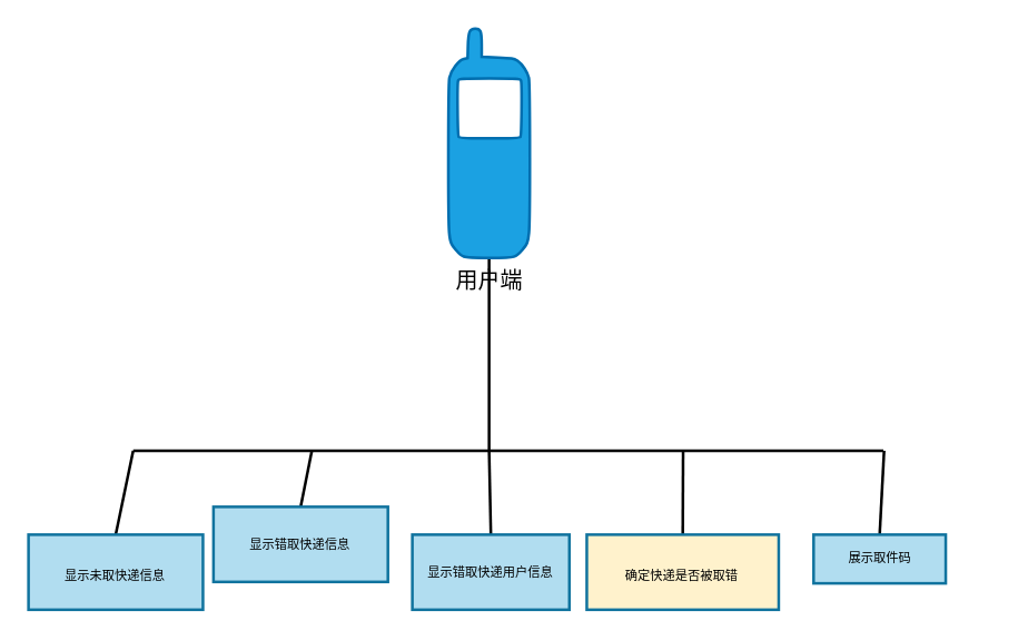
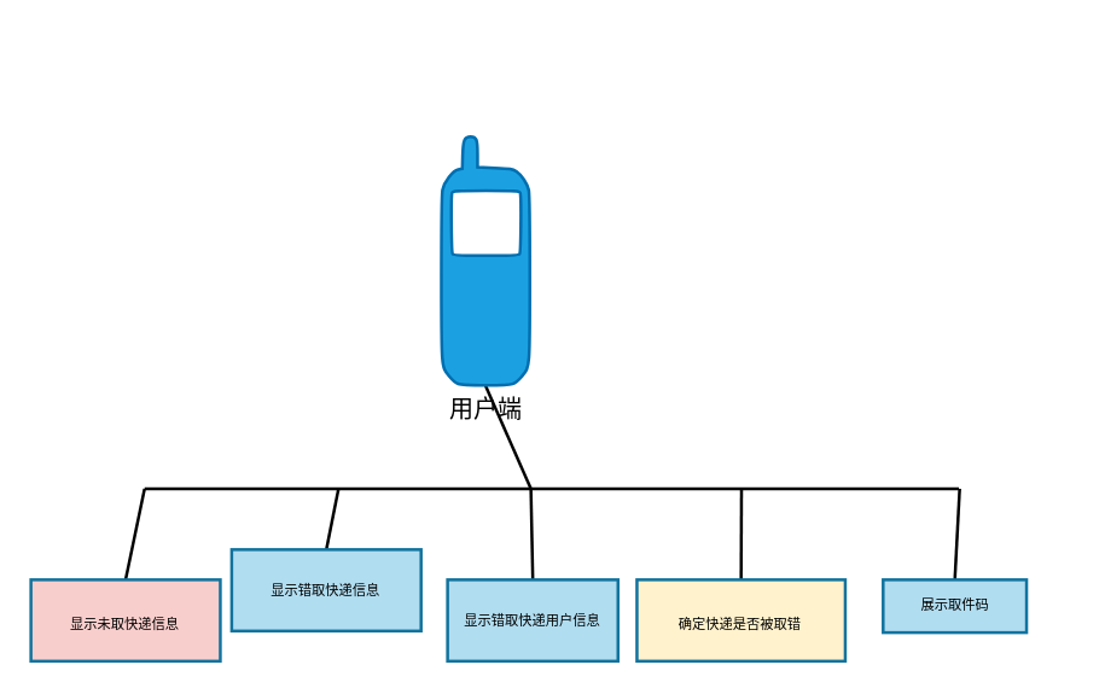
  <mxCell id="0" />
  <mxCell id="1" parent="0" />
  <mxCell id="2" value="" style="group" vertex="1" connectable="0" parent="1"><mxGeometry x="20" y="20" width="690" height="417.75" as="geometry" /></mxCell>
  <mxCell id="3" style="edgeStyle=none;html=1;exitX=0.5;exitY=0;exitDx=0;exitDy=0;fontSize=9;endArrow=none;endFill=0;strokeWidth=2;" edge="1" parent="2" source="4"><mxGeometry relative="1" as="geometry"><mxPoint x="75.273" y="303.512" as="targetPoint" /></mxGeometry></mxCell>
- <mxCell id="4" value="&lt;p style=&quot;line-height: 1.2&quot;&gt;&lt;font style=&quot;font-size: 9px&quot;&gt;显示未取快递信息&lt;/font&gt;&lt;/p&gt;" style="rounded=0;whiteSpace=wrap;html=1;fontSize=16;rotation=0;fillColor=#b1ddf0;strokeColor=#10739e;strokeWidth=2;" vertex="1" parent="2"><mxGeometry y="363.792" width="125.455" height="53.958" as="geometry" /></mxCell>
+ <mxCell id="4" value="&lt;p style=&quot;line-height: 1.2&quot;&gt;&lt;font style=&quot;font-size: 9px&quot;&gt;显示未取快递信息&lt;/font&gt;&lt;/p&gt;" style="rounded=0;whiteSpace=wrap;html=1;fontSize=16;rotation=0;fillColor=#f8cecc;strokeColor=#10739e;strokeWidth=2;" vertex="1" parent="2"><mxGeometry y="363.792" width="125.455" height="53.958" as="geometry" /></mxCell>
  <mxCell id="5" style="edgeStyle=none;html=1;exitX=0.5;exitY=0;exitDx=0;exitDy=0;fontSize=9;endArrow=none;endFill=0;strokeWidth=2;" edge="1" parent="2" source="6"><mxGeometry relative="1" as="geometry"><mxPoint x="203.738" y="303.512" as="targetPoint" /></mxGeometry></mxCell>
  <mxCell id="6" value="显示错取快递信息" style="rounded=0;whiteSpace=wrap;html=1;fontSize=9;fillColor=#b1ddf0;strokeColor=#10739e;strokeWidth=2;" vertex="1" parent="2"><mxGeometry x="133" y="343.792" width="125.455" height="53.958" as="geometry" /></mxCell>
  <mxCell id="7" style="edgeStyle=none;html=1;exitX=0.5;exitY=0;exitDx=0;exitDy=0;fontSize=9;endArrow=none;endFill=0;strokeWidth=2;" edge="1" parent="2" source="8"><mxGeometry relative="1" as="geometry"><mxPoint x="331.2" y="303.512" as="targetPoint" /></mxGeometry></mxCell>
  <mxCell id="8" value="显示错取快递用户信息" style="rounded=0;whiteSpace=wrap;html=1;fontSize=9;fillColor=#b1ddf0;strokeColor=#10739e;strokeWidth=2;" vertex="1" parent="2"><mxGeometry x="276" y="363.792" width="112.909" height="53.958" as="geometry" /></mxCell>
  <mxCell id="9" style="edgeStyle=none;html=1;exitX=0.5;exitY=1;exitDx=0;exitDy=0;exitPerimeter=0;fontSize=9;endArrow=none;endFill=0;strokeWidth=2;" edge="1" parent="2" source="10"><mxGeometry relative="1" as="geometry"><mxPoint x="331.2" y="303.512" as="targetPoint" /></mxGeometry></mxCell>
- <mxCell id="10" value="&lt;font color=&quot;#000000&quot;&gt;用户端&lt;/font&gt;" style="shape=mxgraph.signs.tech.cell_phone;html=1;pointerEvents=1;fillColor=#1ba1e2;strokeColor=#006EAF;verticalLabelPosition=bottom;verticalAlign=top;align=center;sketch=0;fontSize=16;fontColor=#ffffff;strokeWidth=2;" vertex="1" parent="2"><mxGeometry x="301.718" width="58.964" height="165.245" as="geometry" /></mxCell>
+ <mxCell id="10" value="&lt;font color=&quot;#000000&quot;&gt;用户端&lt;/font&gt;" style="shape=mxgraph.signs.tech.cell_phone;html=1;pointerEvents=1;fillColor=#1ba1e2;strokeColor=#006EAF;verticalLabelPosition=bottom;verticalAlign=top;align=center;sketch=0;fontSize=16;fontColor=#ffffff;strokeWidth=2;" vertex="1" parent="2"><mxGeometry x="271.718" y="70" width="58.964" height="165.245" as="geometry" /></mxCell>
  <mxCell id="11" style="edgeStyle=none;html=1;exitX=0.5;exitY=0;exitDx=0;exitDy=0;fontSize=9;endArrow=none;endFill=0;strokeWidth=2;" edge="1" parent="2" source="12"><mxGeometry relative="1" as="geometry"><mxPoint x="470.705" y="303.512" as="targetPoint" /></mxGeometry></mxCell>
  <mxCell id="12" value="&lt;p style=&quot;line-height: 1.2&quot;&gt;&lt;font style=&quot;font-size: 9px&quot;&gt;确定快递是否被取错&lt;/font&gt;&lt;/p&gt;" style="rounded=0;whiteSpace=wrap;html=1;fontSize=16;rotation=0;fillColor=#fff2cc;strokeColor=#10739e;strokeWidth=2;" vertex="1" parent="2"><mxGeometry x="401.455" y="363.792" width="138" height="53.958" as="geometry" /></mxCell>
  <mxCell id="13" style="edgeStyle=none;html=1;exitX=0.5;exitY=0;exitDx=0;exitDy=0;fontSize=9;endArrow=none;endFill=0;strokeWidth=2;" edge="1" parent="2" source="14"><mxGeometry relative="1" as="geometry"><mxPoint x="615.229" y="303.512" as="targetPoint" /></mxGeometry></mxCell>
  <mxCell id="14" value="展示取件码" style="rounded=0;whiteSpace=wrap;html=1;fontSize=9;fillColor=#b1ddf0;strokeColor=#10739e;strokeWidth=2;" vertex="1" parent="2"><mxGeometry x="564.545" y="363.792" width="95" height="35" as="geometry" /></mxCell>
  <mxCell id="15" value="" style="endArrow=none;html=1;fontSize=9;strokeWidth=2;" edge="1" parent="2"><mxGeometry width="50" height="50" relative="1" as="geometry"><mxPoint x="75.273" y="303.512" as="sourcePoint" /><mxPoint x="614.727" y="303.512" as="targetPoint" /></mxGeometry></mxCell>
